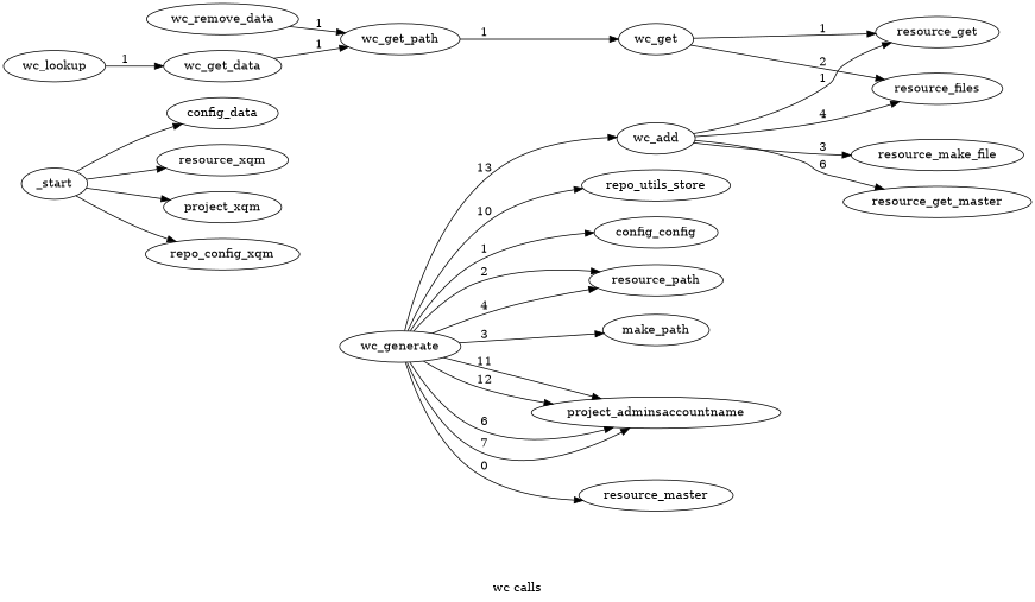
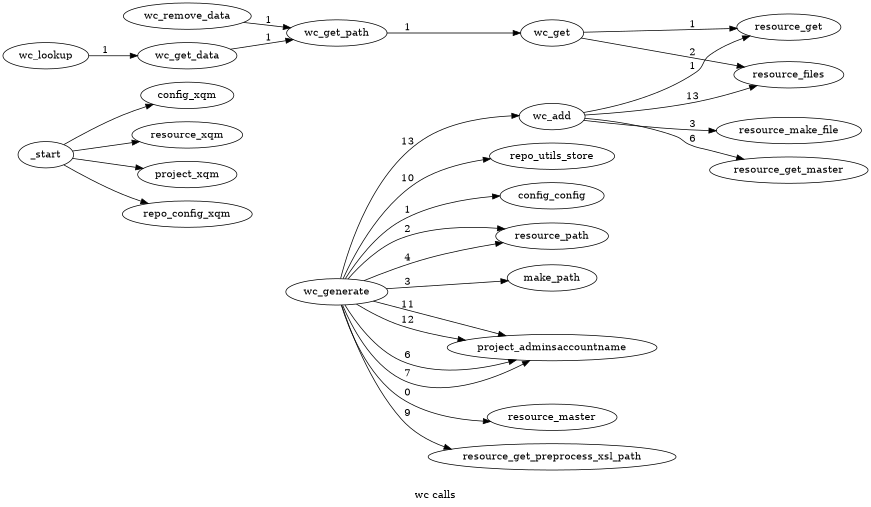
  digraph {
    label="wc calls"
    rankdir=LR
    _start
-   config_xqm [label=config_data]
+   config_xqm
    resource_xqm
    project_xqm
    n5 [label=repo_config_xqm]
    wc_generate
    config_config
    resource_path
    n9 [label=make_path]
    project_adminsaccountname
    resource_master
+   resource_get_preprocess_xsl_path
    repo_utils_store
    wc_add
    resource_get
    resource_files
    resource_make_file
    resource_get_master
    wc_get
    wc_remove_data
    wc_get_path
    wc_get_data
    wc_lookup
    _start -> config_xqm
    _start -> resource_xqm
    _start -> project_xqm
    _start -> n5
    wc_generate -> config_config [label=1]
    wc_generate -> resource_path [label=2]
    wc_generate -> resource_path [label=4]
    wc_generate -> n9 [label=3]
    wc_generate -> project_adminsaccountname [label=6]
    wc_generate -> project_adminsaccountname [label=7]
    wc_generate -> project_adminsaccountname [label=11]
    wc_generate -> project_adminsaccountname [label=12]
    wc_generate -> resource_master [label=0]
+   wc_generate -> resource_get_preprocess_xsl_path [label=9]
    wc_generate -> repo_utils_store [label=10]
    wc_generate -> wc_add [label=13]
    wc_add -> resource_get [label=1]
-   wc_add -> resource_files [label=4]
+   wc_add -> resource_files [label=13]
    wc_add -> resource_make_file [label=3]
    wc_add -> resource_get_master [label=6]
    wc_get -> resource_get [label=1]
    wc_get -> resource_files [label=2]
    wc_remove_data -> wc_get_path [label=1]
    wc_get_path -> wc_get [label=1]
    wc_get_data -> wc_get_path [label=1]
    wc_lookup -> wc_get_data [label=1]
  }
